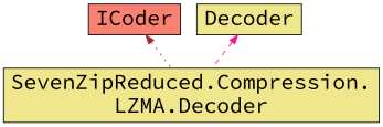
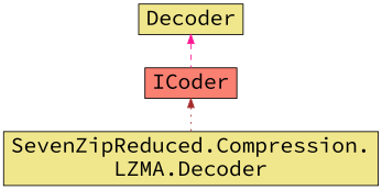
  digraph {
    fontname="Source Code Pro"
    node [color=black fillcolor=khaki fontname="Source Code Pro" fontsize=24 shape=record style=filled]
    edge [dir=back fontname="Source Code Pro" fontsize=24 labelfontname=Helvetica labelfontsize=24]
    n1 [fontcolor=black height=0.2 label="SevenZipReduced.Compression.\lLZMA.Decoder" width=0.4]
    n2 [fillcolor=salmon height=0.2 label=ICoder width=0.4]
    n3 [height=0.2 label=Decoder width=0.4]
    n2 -> n1 [color=brown style=dotted]
-   n3 -> n1 [color=deeppink style=dashed]
+   n3 -> n2 [color=deeppink style=dashed]
  }
